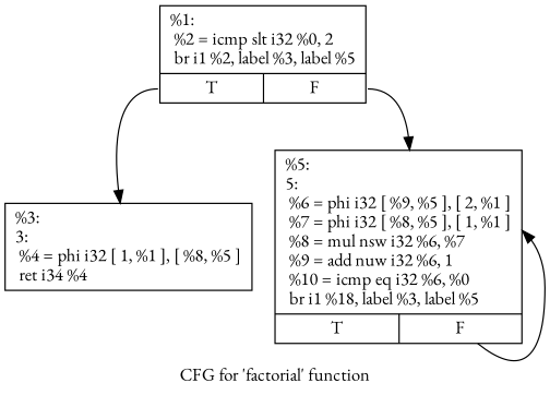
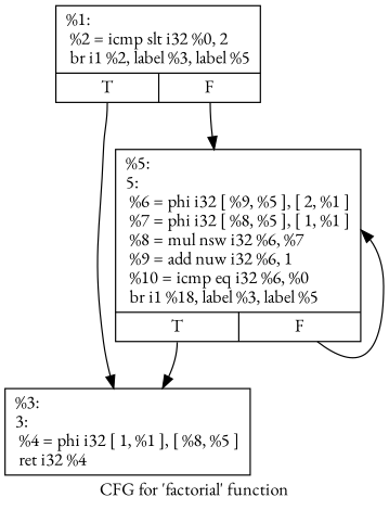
  digraph {
    fontname="EB Garamond"
    label="CFG for 'factorial' function"
    node [fontname="EB Garamond" shape=record]
    edge [fontname="EB Garamond" tailport=s0]
    n1 [label="{%1:\l  %2 = icmp slt i32 %0, 2\l  br i1 %2, label %3, label %5\l|{<s0>T|<s1>F}}"]
-   n2 [label="{%3:\l3:                                                \l  %4 = phi i32 [ 1, %1 ], [ %8, %5 ]\l  ret i34 %4\l}"]
+   n2 [label="{%3:\l3:                                                \l  %4 = phi i32 [ 1, %1 ], [ %8, %5 ]\l  ret i32 %4\l}"]
    n3 [label="{%5:\l5:                                                \l  %6 = phi i32 [ %9, %5 ], [ 2, %1 ]\l  %7 = phi i32 [ %8, %5 ], [ 1, %1 ]\l  %8 = mul nsw i32 %6, %7\l  %9 = add nuw i32 %6, 1\l  %10 = icmp eq i32 %6, %0\l  br i1 %18, label %3, label %5\l|{<s0>T|<s1>F}}"]
    n1 -> n2
    n1 -> n3 [tailport=s1]
+   n3 -> n2
    n3 -> n3 [tailport=s1]
  }
